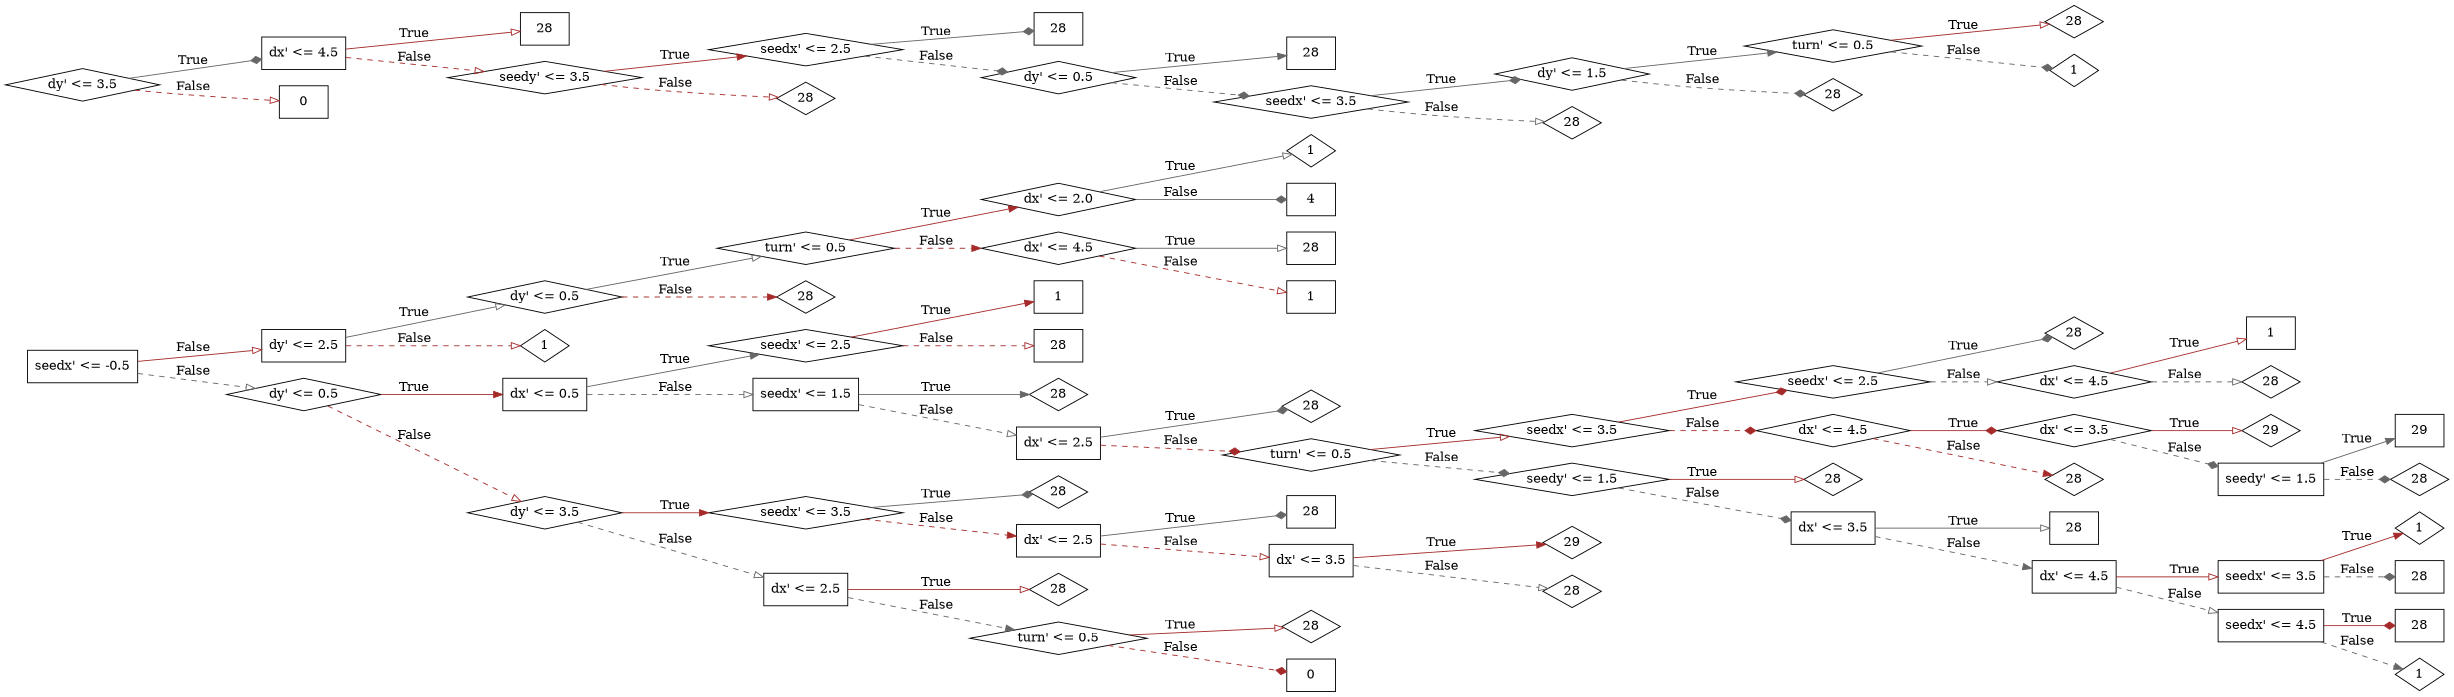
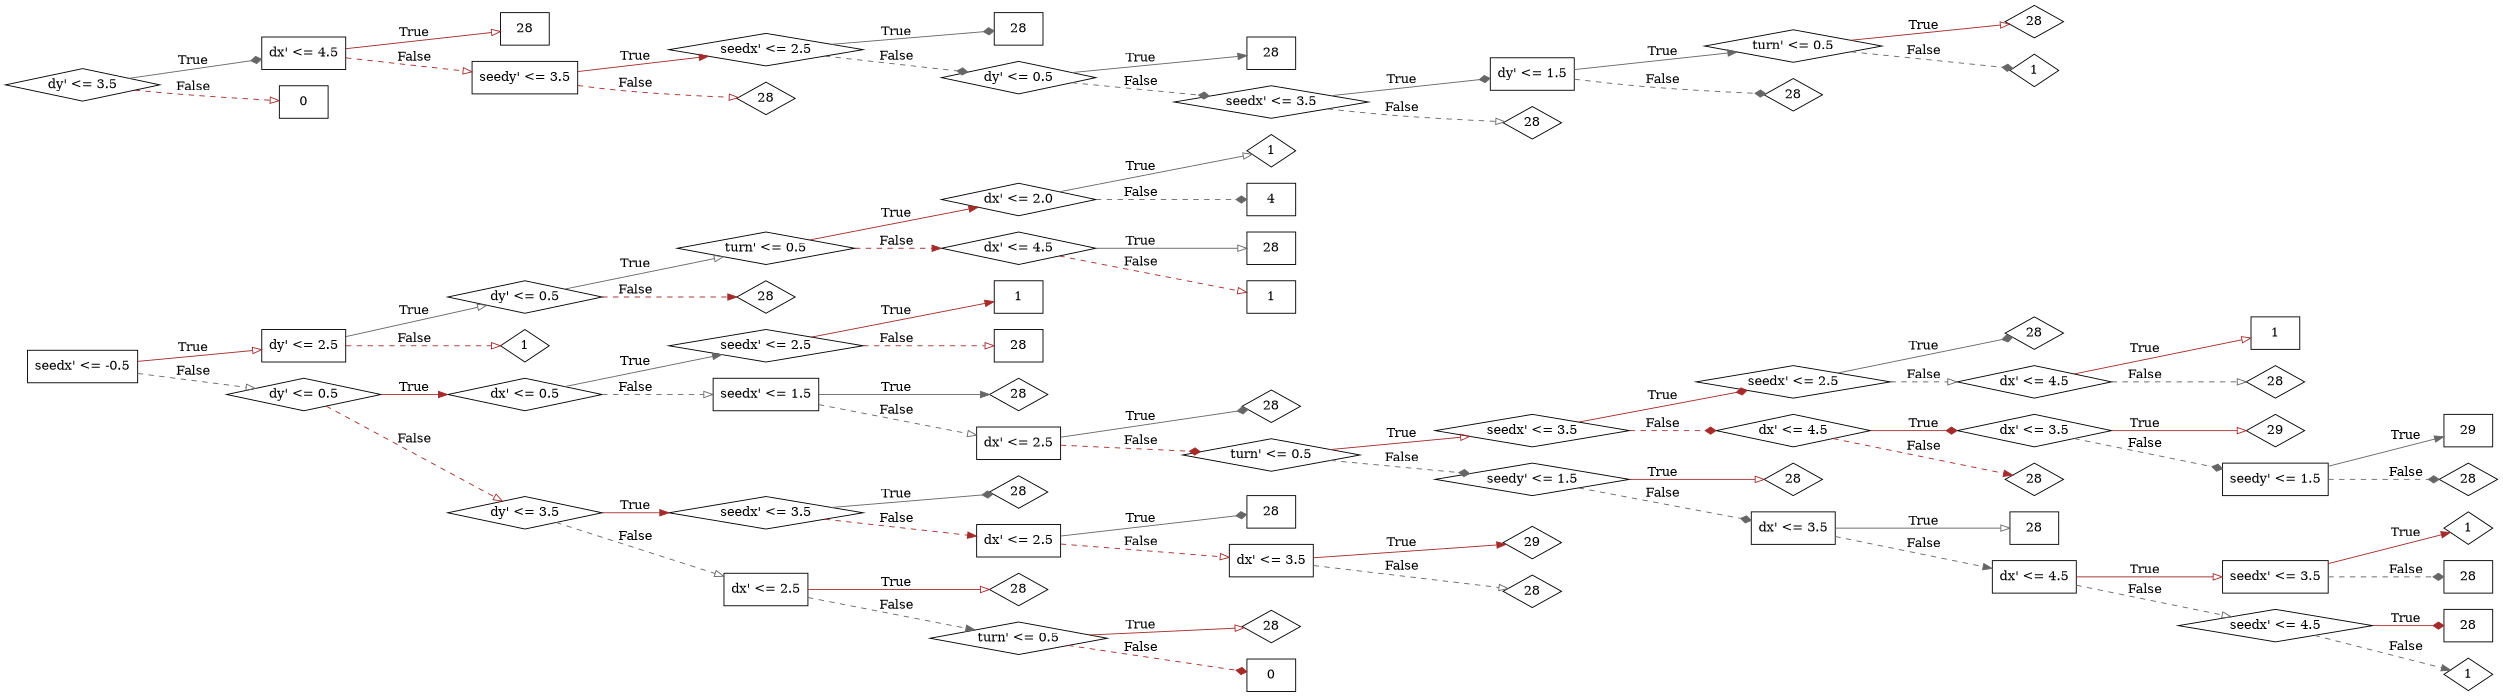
  digraph {
    rankdir=LR
    node [shape=diamond]
    edge [arrowhead=onormal color=gray40]
    n1 [label="seedx' <= -0.5" shape=box]
    n2 [label="dy' <= 2.5" shape=box]
    n3 [label="dy' <= 0.5"]
    n4 [label="dy' <= 3.5"]
    n5 [label="dx' <= 4.5" shape=box]
    n6 [label=0 shape=box]
    n7 [label="dy' <= 0.5"]
    n8 [label=1]
-   n9 [label="dx' <= 0.5" shape=box]
+   n9 [label="dx' <= 0.5"]
    n10 [label="dy' <= 3.5"]
    n11 [label="turn' <= 0.5"]
    n12 [label=28]
    n13 [label="dx' <= 2.0"]
    n14 [label="dx' <= 4.5"]
    n15 [label=1]
    n16 [label=4 shape=box]
    n17 [label=28 shape=box]
    n18 [label=1 shape=box]
    n19 [label="seedx' <= 2.5"]
    n20 [label="seedx' <= 1.5" shape=box]
    n21 [label="seedx' <= 3.5"]
    n22 [label="dx' <= 2.5" shape=box]
    n23 [label=1 shape=box]
    n24 [label=28 shape=box]
    n25 [label=28]
    n26 [label="dx' <= 2.5" shape=box]
    n27 [label=28]
    n28 [label="turn' <= 0.5"]
    n29 [label="seedx' <= 3.5"]
    n30 [label="seedy' <= 1.5"]
    n31 [label="seedx' <= 2.5"]
    n32 [label="dx' <= 4.5"]
    n33 [label=28]
    n34 [label="dx' <= 3.5" shape=box]
    n35 [label=28]
    n36 [label="dx' <= 4.5"]
    n37 [label="dx' <= 3.5"]
    n38 [label=28]
    n39 [label=1 shape=box]
    n40 [label=28]
    n41 [label=29]
    n42 [label="seedy' <= 1.5" shape=box]
    n43 [label=29 shape=box]
    n44 [label=28]
    n45 [label=28 shape=box]
    n46 [label="dx' <= 4.5" shape=box]
    n47 [label="seedx' <= 3.5" shape=box]
-   n48 [label="seedx' <= 4.5" shape=box]
+   n48 [label="seedx' <= 4.5"]
    n49 [label=1]
    n50 [label=28 shape=box]
    n51 [label=28 shape=box]
    n52 [label=1]
    n53 [label=28]
    n54 [label="dx' <= 2.5" shape=box]
    n55 [label=28]
    n56 [label="turn' <= 0.5"]
    n57 [label=28 shape=box]
    n58 [label="dx' <= 3.5" shape=box]
    n59 [label=29]
    n60 [label=28]
    n61 [label=28]
    n62 [label=0 shape=box]
    n63 [label=28 shape=box]
-   n64 [label="seedy' <= 3.5"]
+   n64 [label="seedy' <= 3.5" shape=box]
    n65 [label="seedx' <= 2.5"]
    n66 [label=28]
    n67 [label=28 shape=box]
    n68 [label="dy' <= 0.5"]
    n69 [label=28 shape=box]
    n70 [label="seedx' <= 3.5"]
-   n71 [label="dy' <= 1.5"]
+   n71 [label="dy' <= 1.5" shape=box]
    n72 [label=28]
    n73 [label="turn' <= 0.5"]
    n74 [label=28]
    n75 [label=28]
    n76 [label=1]
-   n1 -> n2 [color=brown label=False]
+   n1 -> n2 [color=brown label=True]
    n1 -> n3 [label=False style=dashed]
    n2 -> n7 [label=True]
    n2 -> n8 [color=brown label=False style=dashed]
    n3 -> n9 [arrowhead=normal color=brown label=True]
    n3 -> n10 [color=brown label=False style=dashed]
    n4 -> n5 [arrowhead=diamond label=True]
    n4 -> n6 [color=brown label=False style=dashed]
    n5 -> n63 [color=brown label=True]
    n5 -> n64 [color=brown label=False style=dashed]
    n7 -> n11 [label=True]
    n7 -> n12 [arrowhead=normal color=brown label=False style=dashed]
    n9 -> n19 [arrowhead=normal label=True]
    n9 -> n20 [label=False style=dashed]
    n10 -> n21 [arrowhead=normal color=brown label=True]
    n10 -> n22 [label=False style=dashed]
    n11 -> n13 [arrowhead=normal color=brown label=True]
    n11 -> n14 [arrowhead=normal color=brown label=False style=dashed]
    n13 -> n15 [label=True]
-   n13 -> n16 [arrowhead=diamond label=False style=solid]
+   n13 -> n16 [arrowhead=diamond label=False style=dashed]
    n14 -> n17 [label=True]
    n14 -> n18 [color=brown label=False style=dashed]
    n19 -> n23 [arrowhead=normal color=brown label=True]
    n19 -> n24 [color=brown label=False style=dashed]
    n20 -> n25 [arrowhead=normal label=True]
    n20 -> n26 [label=False style=dashed]
    n21 -> n53 [arrowhead=diamond label=True]
    n21 -> n54 [arrowhead=normal color=brown label=False style=dashed]
    n22 -> n55 [color=brown label=True]
    n22 -> n56 [arrowhead=normal label=False style=dashed]
    n26 -> n27 [arrowhead=diamond label=True]
    n26 -> n28 [arrowhead=diamond color=brown label=False style=dashed]
    n28 -> n29 [color=brown label=True]
    n28 -> n30 [arrowhead=diamond label=False style=dashed]
    n29 -> n31 [arrowhead=diamond color=brown label=True]
    n29 -> n32 [arrowhead=diamond color=brown label=False style=dashed]
    n30 -> n33 [color=brown label=True]
    n30 -> n34 [arrowhead=diamond label=False style=dashed]
    n31 -> n35 [arrowhead=diamond label=True]
    n31 -> n36 [label=False style=dashed]
    n32 -> n37 [arrowhead=diamond color=brown label=True]
    n32 -> n38 [arrowhead=normal color=brown label=False style=dashed]
    n34 -> n45 [label=True]
    n34 -> n46 [arrowhead=normal label=False style=dashed]
    n36 -> n39 [color=brown label=True]
    n36 -> n40 [label=False style=dashed]
    n37 -> n41 [color=brown label=True]
    n37 -> n42 [arrowhead=diamond label=False style=dashed]
    n42 -> n43 [arrowhead=normal label=True]
    n42 -> n44 [arrowhead=diamond label=False style=dashed]
    n46 -> n47 [color=brown label=True]
    n46 -> n48 [label=False style=dashed]
    n47 -> n49 [arrowhead=normal color=brown label=True]
    n47 -> n50 [arrowhead=diamond label=False style=dashed]
    n48 -> n51 [arrowhead=diamond color=brown label=True]
    n48 -> n52 [arrowhead=normal label=False style=dashed]
    n54 -> n57 [arrowhead=diamond label=True]
    n54 -> n58 [color=brown label=False style=dashed]
    n56 -> n61 [color=brown label=True]
    n56 -> n62 [arrowhead=diamond color=brown label=False style=dashed]
    n58 -> n59 [arrowhead=normal color=brown label=True]
    n58 -> n60 [label=False style=dashed]
    n64 -> n65 [arrowhead=normal color=brown label=True]
    n64 -> n66 [color=brown label=False style=dashed]
    n65 -> n67 [arrowhead=diamond label=True]
    n65 -> n68 [arrowhead=diamond label=False style=dashed]
    n68 -> n69 [arrowhead=normal label=True]
    n68 -> n70 [arrowhead=diamond label=False style=dashed]
    n70 -> n71 [arrowhead=diamond label=True]
    n70 -> n72 [label=False style=dashed]
    n71 -> n73 [arrowhead=normal label=True]
    n71 -> n74 [arrowhead=diamond label=False style=dashed]
    n73 -> n75 [color=brown label=True]
    n73 -> n76 [arrowhead=diamond label=False style=dashed]
  }
